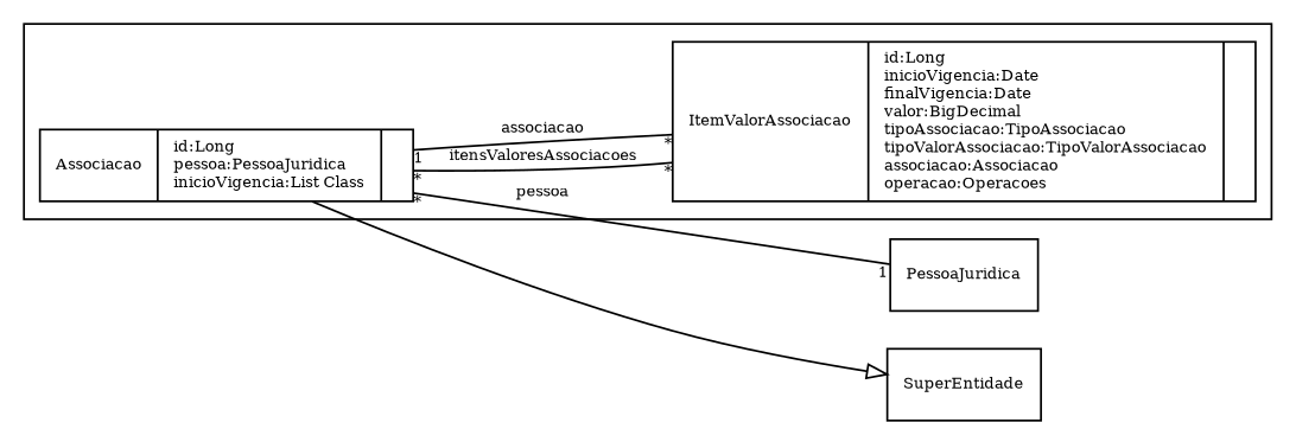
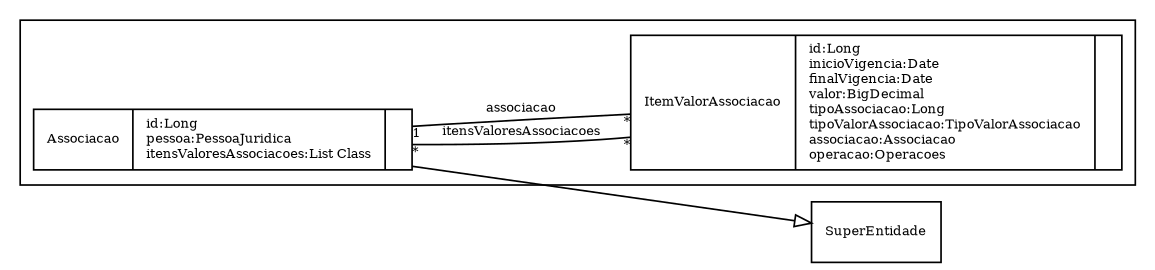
  digraph {
    fontname="Times-Roman"
    fontsize=8
    rankdir=LR
    node [fontname="Times-Roman" fontsize=8 shape=record]
    edge [arrowhead=none fontname="Times-Roman" fontsize=8 headlabel=1 taillabel="*"]
-   n1 [label="{Associacao|id:Long\lpessoa:PessoaJuridica\linicioVigencia:List Class\l|\l}"]
-   n2 [label="{ItemValorAssociacao|id:Long\linicioVigencia:Date\lfinalVigencia:Date\lvalor:BigDecimal\ltipoAssociacao:TipoAssociacao\ltipoValorAssociacao:TipoValorAssociacao\lassociacao:Associacao\loperacao:Operacoes\l|\l}"]
-   PessoaJuridica
+   n1 [label="{Associacao|id:Long\lpessoa:PessoaJuridica\litensValoresAssociacoes:List Class\l|\l}"]
+   n2 [label="{ItemValorAssociacao|id:Long\linicioVigencia:Date\lfinalVigencia:Date\lvalor:BigDecimal\ltipoAssociacao:Long\ltipoValorAssociacao:TipoValorAssociacao\lassociacao:Associacao\loperacao:Operacoes\l|\l}"]
    SuperEntidade
    subgraph cluster_1 {
      n1
      n2
    }
    n1 -> n2 [headlabel="*" label=itensValoresAssociacoes]
-   n1 -> PessoaJuridica [label=pessoa]
    n1 -> SuperEntidade [arrowhead=empty headlabel="" taillabel=""]
    n2 -> n1 [label=associacao]
  }
